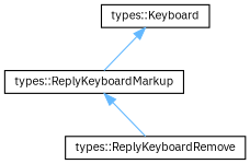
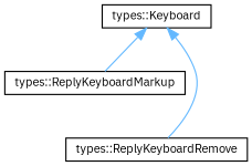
  digraph {
    fontname="IBM Plex Sans"
    rankdir=TB
    node [color=black fillcolor=white fontname="IBM Plex Sans" fontsize=10 shape=box style=filled]
    edge [color=steelblue1 dir=back fontname="IBM Plex Sans" fontsize=10 labelfontname=Helvetica labelfontsize=10 style=solid]
    n1 [height=0.2 label="types::Keyboard" width=0.4]
    n2 [height=0.2 label="types::ReplyKeyboardMarkup" width=0.4]
    n3 [height=0.2 label="types::ReplyKeyboardRemove" width=0.4]
    n1 -> n2
-   n2 -> n3
+   n1 -> n3
  }
